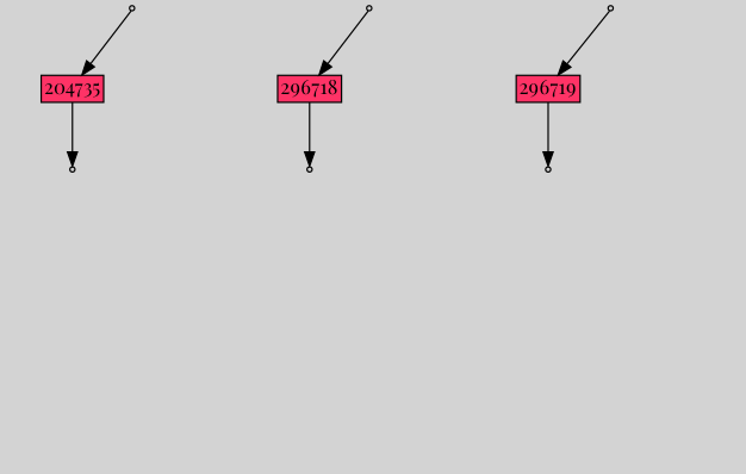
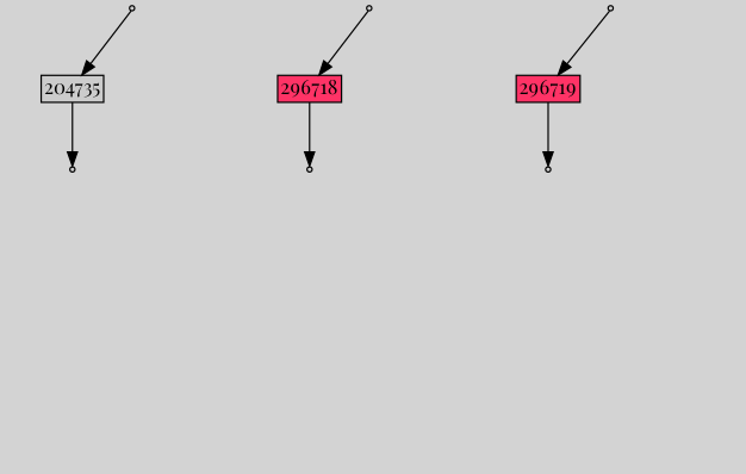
  digraph {
    bgcolor=lightgray
    fontname="Playfair Display"
    node [fontname="Playfair Display" shape=box style=filled]
    edge [fontname="Playfair Display"]
    n1 [fillcolor="#cccccc" label=0 shape=point]
-   n2 [fillcolor="#ff3366" height=0 label=204735 margin=0.03 width=0]
+   n2 [fillcolor="#cccccc" height=0 label=204735 margin=0.03 width=0]
    n3 [label="6|0&1|2#1|5&#92;n" style=invis]
    n4 [fillcolor="#cccccc" label=0 shape=point]
    n5 [fillcolor="#ff3366" height=0 label=296718 margin=0.03 width=0]
    n6 [label="2|0&1|8#1|2&#92;n" style=invis]
    n7 [fillcolor="#cccccc" label=0 shape=point]
    n8 [fillcolor="#ff3366" height=0 label=296719 margin=0.03 width=0]
    n9 [label="7|2&1|6#1|0&#92;n14|0&0|2#0|1&#92;n" style=invis]
    n10 [fillcolor="#cccccc" label=1 shape=point]
    n11 [label="13|3&1|9#1|7&#92;n7|3&0|3#0|7&#92;n18|5&0|3#1|5&#92;n0|4&1|7#0|5&#92;n2|0&0|4#1|4&#92;n1|5&0|4#0|8&#92;n12|0&0|5#1|2&#92;n11|0&0|0#1|2&#92;n9|0&0|0#0|1&#92;n" style=invis]
    n12 [fillcolor="#cccccc" label=1 shape=point]
    n13 [label="9|2&1|7#1|10&#92;n16|0&0|2#0|2&#92;n" style=invis]
    n14 [fillcolor="#cccccc" label=1 shape=point]
    n15 [label="11|3&1|1#1|6&#92;n18|5&0|3#1|5&#92;n0|4&1|7#0|5&#92;n1|2&1|0#1|5&#92;n18|1&0|2#1|4&#92;n2|0&0|4#1|4&#92;n10|4&1|0#0|9&#92;n1|5&0|4#0|8&#92;n12|0&0|5#1|2&#92;n11|0&0|0#1|2&#92;n9|0&0|0#0|1&#92;n" style=invis]
    n1 -> n2
    n1 -> n3 [style=invis]
    n2 -> n10
    n4 -> n5
    n4 -> n6 [style=invis]
    n5 -> n12
    n7 -> n8
    n7 -> n9 [style=invis]
    n8 -> n14
    n10 -> n11 [style=invis]
    n12 -> n13 [style=invis]
    n14 -> n15 [style=invis]
  }
